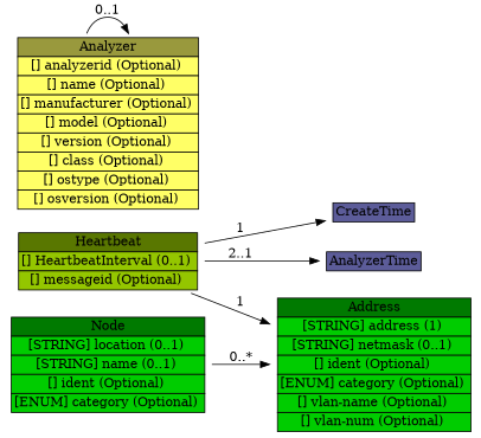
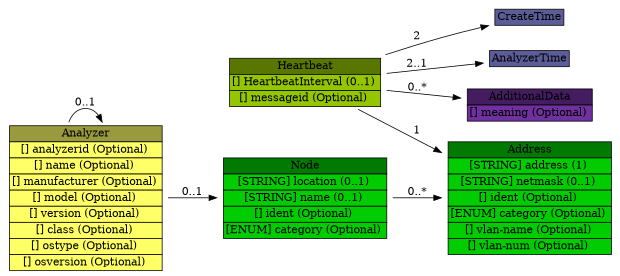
  digraph {
    rankdir=LR
    node [shape=plaintext]
    n1 [height=0.95833 label=<<table BORDER="0" CELLBORDER="1" CELLSPACING="0"> <tr > <td BGCOLOR="#597700" HREF="#" TITLE="Analyzers use Heartbeat messages to indicate their current status to managers. Heartbeats are intended to be sent in a regular period, say, every ten minutes or every hour. The receipt of a Heartbeat message from an analyzer indicates to the manager that the analyzer is up and running; lack of a Heartbeat message (or more likely, lack of some number of consecutive Heartbeat messages) indicates that the analyzer or its network connection has failed. ">Heartbeat</td> </tr>" %<tr><td BGCOLOR="#94C600" HREF="#" TITLE="The interval in seconds at which heartbeats are generated.">[] HeartbeatInterval (0..1) </td></tr>%<tr><td BGCOLOR="#94C600" HREF="#" TITLE="A unique identifier for the heartbeat; see Section 3.2.9.">[] messageid (Optional) </td></tr>%</table>> width=2.8889]
    n2 [height=0.5 label=<<table BORDER="0" CELLBORDER="1" CELLSPACING="0"> <tr > <td BGCOLOR="#5c5c99" HREF="#" TITLE="The CreateTime class is used to indicate the date and time the alert or heartbeat was created by the analyzer. ">CreateTime</td> </tr>" %</table>> width=1.4167]
    n3 [height=0.5 label=<<table BORDER="0" CELLBORDER="1" CELLSPACING="0"> <tr > <td BGCOLOR="#5c5c99" HREF="#" TITLE="The AnalyzerTime class is used to indicate the current date and time on the analyzer. Its values should be filled in as late as possible in the message transmission process, ideally immediately before placing the message &quot;on the wire&quot;. ">AnalyzerTime</td> </tr>" %</table>> width=1.6389]
+   n4 [height=0.68056 label=<<table BORDER="0" CELLBORDER="1" CELLSPACING="0"> <tr > <td BGCOLOR="#431d60" HREF="#" TITLE="The AdditionalData class is used to provide information that cannot be represented by the data model. AdditionalData can be used to provide atomic data (integers, strings, etc.) in cases where only small amounts of additional information need to be sent; it can also be used to extend the data model and the DTD to support the transmission of complex data (such as packet headers). Detailed instructions for extending the data model and the DTD are provided in Section 5. ">AdditionalData</td> </tr>" %<tr><td BGCOLOR="#7030A0" HREF="#" TITLE="A string describing the meaning of the element content. These values will be vendor/implementation dependent; the method for ensuring that managers understand the strings sent by analyzers is outside the scope of this specification.  A list of acceptable meaning keywords is not within the scope of the document, although later versions may undertake to establish such a list.">[] meaning (Optional) </td></tr>%</table>> width=2.4444]
    n5 [height=2.0694 label=<<table BORDER="0" CELLBORDER="1" CELLSPACING="0"> <tr > <td BGCOLOR="#007a00" HREF="#" TITLE="The Address class is used to represent network, hardware, and application addresses. ">Address</td> </tr>" %<tr><td BGCOLOR="#00CC00" HREF="#" TITLE="The address information.  The format of this data is governed by the category attribute.">[STRING] address (1) </td></tr>%<tr><td BGCOLOR="#00CC00" HREF="#" TITLE="The network mask for the address, if appropriate.">[STRING] netmask (0..1) </td></tr>%<tr><td BGCOLOR="#00CC00" HREF="#" TITLE="A unique identifier for the address; see Section 3.2.9.">[] ident (Optional) </td></tr>%<tr><td BGCOLOR="#00CC00" HREF="#" TITLE="The type of address represented.  The permitted values for this attribute are shown below.  The default value is &quot;unknown&quot;.  (See also Section 10.)">[ENUM] category (Optional) </td></tr>%<tr><td BGCOLOR="#00CC00" HREF="#" TITLE="The name of the Virtual LAN to which the address belongs.">[] vlan-name (Optional) </td></tr>%<tr><td BGCOLOR="#00CC00" HREF="#" TITLE="The number of the Virtual LAN to which the address belongs.">[] vlan-num (Optional) </td></tr>%</table>> width=3.0278]
    n6 [height=2.625 label=<<table BORDER="0" CELLBORDER="1" CELLSPACING="0"> <tr > <td BGCOLOR="#99993d" HREF="#" TITLE="The Analyzer class identifies the analyzer from which the Alert or Heartbeat message originates. Only one analyzer may be encoded for each alert or heartbeat, and that MUST be the analyzer at which the alert or heartbeat originated. Although the IDMEF data model does not prevent the use of hierarchical intrusion detection systems (where alerts get relayed up the tree), it does not provide any way to record the identity of the &quot;relay&quot; analyzers along the path from the originating analyzer to the manager that ultimately receives the alert. ">Analyzer</td> </tr>" %<tr><td BGCOLOR="#FFFF66" HREF="#" TITLE="(but see below).  A unique identifier for the analyzer; see Section 3.2.9.">[] analyzerid (Optional) </td></tr>%<tr><td BGCOLOR="#FFFF66" HREF="#" TITLE="An explicit name for the analyzer that may be easier to understand than the analyzerid.">[] name (Optional) </td></tr>%<tr><td BGCOLOR="#FFFF66" HREF="#" TITLE="The manufacturer of the analyzer software and/or hardware.">[] manufacturer (Optional) </td></tr>%<tr><td BGCOLOR="#FFFF66" HREF="#" TITLE="The model name/number of the analyzer software and/or hardware.">[] model (Optional) </td></tr>%<tr><td BGCOLOR="#FFFF66" HREF="#" TITLE="The version number of the analyzer software and/or hardware.">[] version (Optional) </td></tr>%<tr><td BGCOLOR="#FFFF66" HREF="#" TITLE="The class of analyzer software and/or hardware.">[] class (Optional) </td></tr>%<tr><td BGCOLOR="#FFFF66" HREF="#" TITLE="Operating system name.  On POSIX 1003.1 compliant systems, this is the value returned in utsname.sysname by the uname() system call, or the output of the &quot;uname -s&quot; command.">[] ostype (Optional) </td></tr>%<tr><td BGCOLOR="#FFFF66" HREF="#" TITLE="Operating system version.  On POSIX 1003.1 compliant systems, this is the value returned in utsname.release by the uname() system call, or the output of the &quot;uname -r&quot; command.">[] osversion (Optional) </td></tr>%</table>> width=2.9167]
    n7 [height=1.5139 label=<<table BORDER="0" CELLBORDER="1" CELLSPACING="0"> <tr > <td BGCOLOR="#007a00" HREF="#" TITLE="The Node class is used to identify hosts and other network devices (routers, switches, etc.). ">Node</td> </tr>" %<tr><td BGCOLOR="#00CC00" HREF="#" TITLE="The location of the equipment.">[STRING] location (0..1) </td></tr>%<tr><td BGCOLOR="#00CC00" HREF="#" TITLE="The name of the equipment.  This information MUST be provided if no Address information is given.">[STRING] name (0..1) </td></tr>%<tr><td BGCOLOR="#00CC00" HREF="#" TITLE="A unique identifier for the node; see Section 3.2.9.">[] ident (Optional) </td></tr>%<tr><td BGCOLOR="#00CC00" HREF="#" TITLE="The &quot;domain&quot; from which the name information was obtained, if relevant.  The permitted values for this attribute are shown in the table below.  The default value is &quot;unknown&quot;. (See also Section 10 for extensions to the table.)">[ENUM] category (Optional) </td></tr>%</table>> width=3.0278]
-   n1 -> n2 [label=1]
+   n1 -> n2 [label=2]
    n1 -> n3 [label="2..1"]
+   n1 -> n4 [label="0..*"]
    n1 -> n5 [label=1]
    n6 -> n6 [label="0..1"]
+   n6 -> n7 [label="0..1"]
    n7 -> n5 [label="0..*"]
  }
